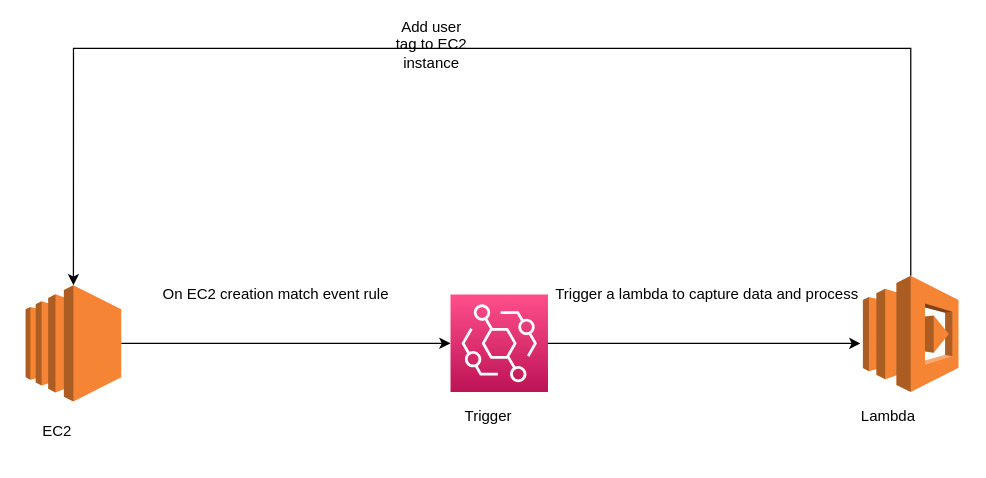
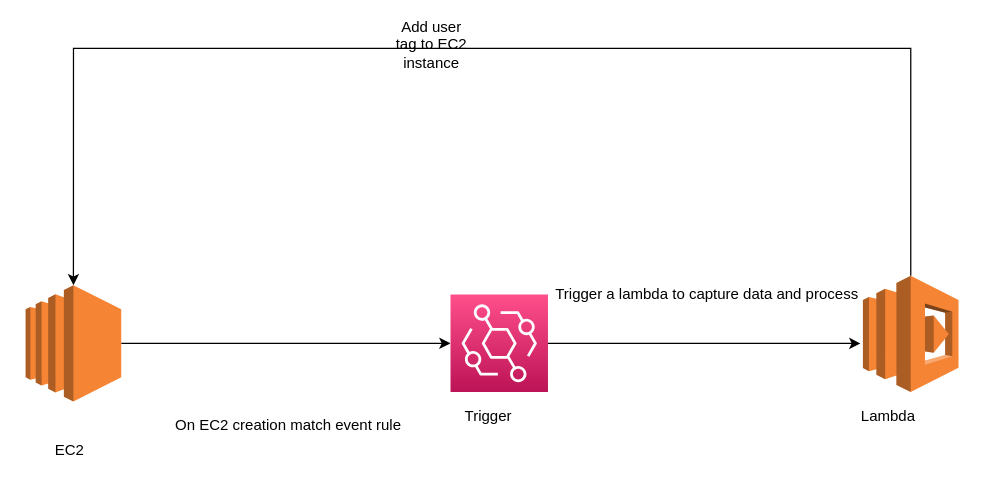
  <mxCell id="0" />
  <mxCell id="1" parent="0" />
  <mxCell id="2" style="edgeStyle=orthogonalEdgeStyle;rounded=0;orthogonalLoop=1;jettySize=auto;html=1;entryX=0;entryY=0.5;entryDx=0;entryDy=0;entryPerimeter=0;" edge="1" parent="1" source="3" target="7"><mxGeometry relative="1" as="geometry" /></mxCell>
  <mxCell id="3" value="" style="outlineConnect=0;dashed=0;verticalLabelPosition=bottom;verticalAlign=top;align=center;html=1;shape=mxgraph.aws3.ec2;fillColor=#F58534;gradientColor=none;" vertex="1" parent="1"><mxGeometry x="20" y="227.5" width="76.5" height="93" as="geometry" /></mxCell>
  <mxCell id="4" style="edgeStyle=orthogonalEdgeStyle;rounded=0;orthogonalLoop=1;jettySize=auto;html=1;entryX=0.5;entryY=0;entryDx=0;entryDy=0;entryPerimeter=0;" edge="1" parent="1" source="5" target="3"><mxGeometry relative="1" as="geometry"><Array as="points"><mxPoint x="648" y="38" /><mxPoint x="108" y="38" /></Array></mxGeometry></mxCell>
  <mxCell id="5" value="" style="outlineConnect=0;dashed=0;verticalLabelPosition=bottom;verticalAlign=top;align=center;html=1;shape=mxgraph.aws3.lambda;fillColor=#F58534;gradientColor=none;" vertex="1" parent="1"><mxGeometry x="690" y="220" width="76.5" height="93" as="geometry" /></mxCell>
  <mxCell id="6" style="edgeStyle=orthogonalEdgeStyle;rounded=0;orthogonalLoop=1;jettySize=auto;html=1;entryX=-0.026;entryY=0.581;entryDx=0;entryDy=0;entryPerimeter=0;" edge="1" parent="1" source="7" target="5"><mxGeometry relative="1" as="geometry" /></mxCell>
  <mxCell id="7" value="" style="sketch=0;points=[[0,0,0],[0.25,0,0],[0.5,0,0],[0.75,0,0],[1,0,0],[0,1,0],[0.25,1,0],[0.5,1,0],[0.75,1,0],[1,1,0],[0,0.25,0],[0,0.5,0],[0,0.75,0],[1,0.25,0],[1,0.5,0],[1,0.75,0]];outlineConnect=0;fontColor=#232F3E;gradientColor=#FF4F8B;gradientDirection=north;fillColor=#BC1356;strokeColor=#ffffff;dashed=0;verticalLabelPosition=bottom;verticalAlign=top;align=center;html=1;fontSize=12;fontStyle=0;aspect=fixed;shape=mxgraph.aws4.resourceIcon;resIcon=mxgraph.aws4.eventbridge;" vertex="1" parent="1"><mxGeometry x="360" y="235" width="78" height="78" as="geometry" /></mxCell>
  <mxCell id="8" value="Add user tag to EC2 instance" style="text;html=1;strokeColor=none;fillColor=none;align=center;verticalAlign=middle;whiteSpace=wrap;rounded=0;" vertex="1" parent="1"><mxGeometry x="314.5" y="20" width="60" height="30" as="geometry" /></mxCell>
- <mxCell id="9" value="On EC2 creation match event rule" style="text;html=1;align=center;verticalAlign=middle;resizable=0;points=[];autosize=1;strokeColor=none;fillColor=none;" vertex="1" parent="1"><mxGeometry x="120" y="220" width="200" height="30" as="geometry" /></mxCell>
+ <mxCell id="9" value="On EC2 creation match event rule" style="text;html=1;align=center;verticalAlign=middle;resizable=0;points=[];autosize=1;strokeColor=none;fillColor=none;" vertex="1" parent="1"><mxGeometry x="130" y="325" width="200" height="30" as="geometry" /></mxCell>
  <mxCell id="10" value="Trigger a lambda to capture data and process" style="text;html=1;align=center;verticalAlign=middle;resizable=0;points=[];autosize=1;strokeColor=none;fillColor=none;" vertex="1" parent="1"><mxGeometry x="430" y="220" width="270" height="30" as="geometry" /></mxCell>
- <mxCell id="11" value="EC2" style="text;html=1;align=center;verticalAlign=middle;resizable=0;points=[];autosize=1;strokeColor=none;fillColor=none;" vertex="1" parent="1"><mxGeometry x="20" y="330" width="50" height="30" as="geometry" /></mxCell>
+ <mxCell id="11" value="EC2" style="text;html=1;align=center;verticalAlign=middle;resizable=0;points=[];autosize=1;strokeColor=none;fillColor=none;" vertex="1" parent="1"><mxGeometry x="30" y="345" width="50" height="30" as="geometry" /></mxCell>
  <mxCell id="12" value="Trigger" style="text;html=1;align=center;verticalAlign=middle;resizable=0;points=[];autosize=1;strokeColor=none;fillColor=none;" vertex="1" parent="1"><mxGeometry x="345" y="318" width="90" height="30" as="geometry" /></mxCell>
  <mxCell id="13" value="Lambda" style="text;html=1;align=center;verticalAlign=middle;resizable=0;points=[];autosize=1;strokeColor=none;fillColor=none;" vertex="1" parent="1"><mxGeometry x="675" y="318" width="70" height="30" as="geometry" /></mxCell>
